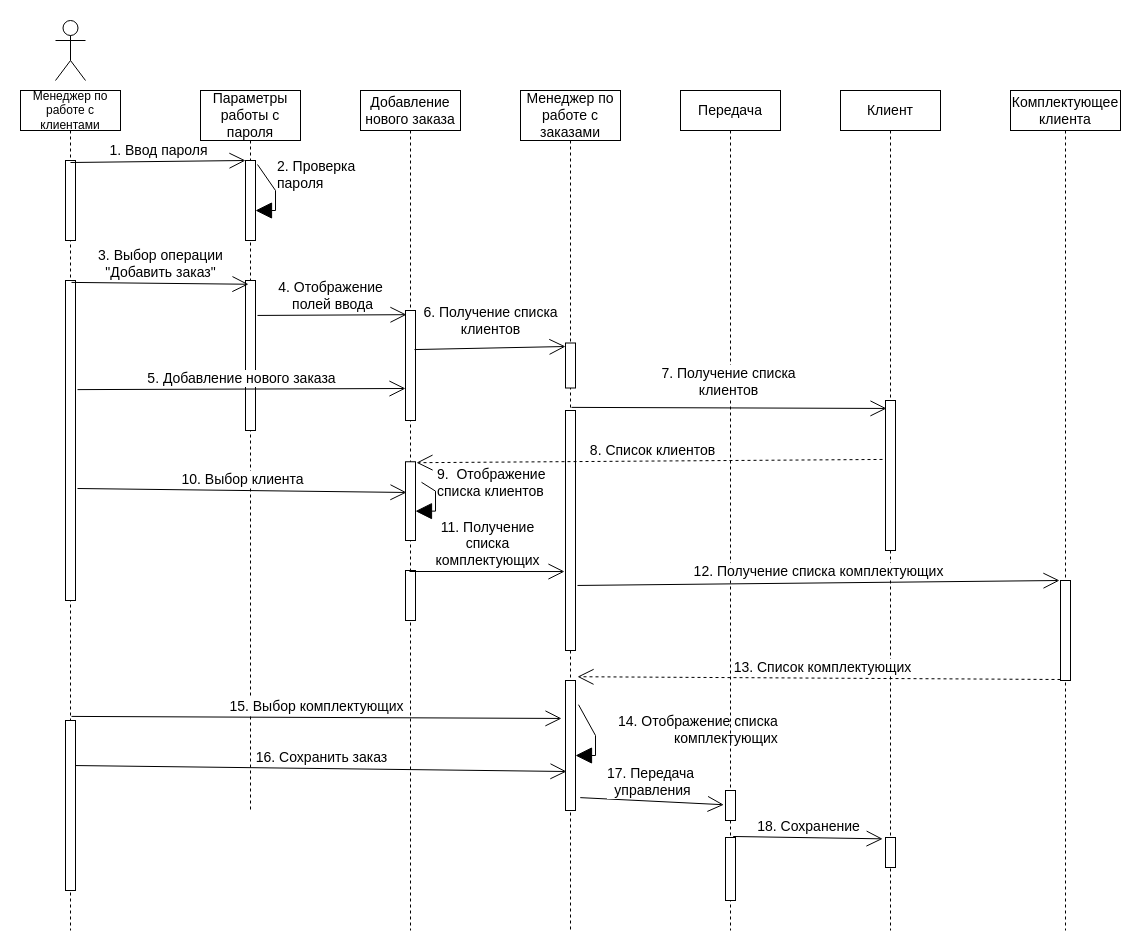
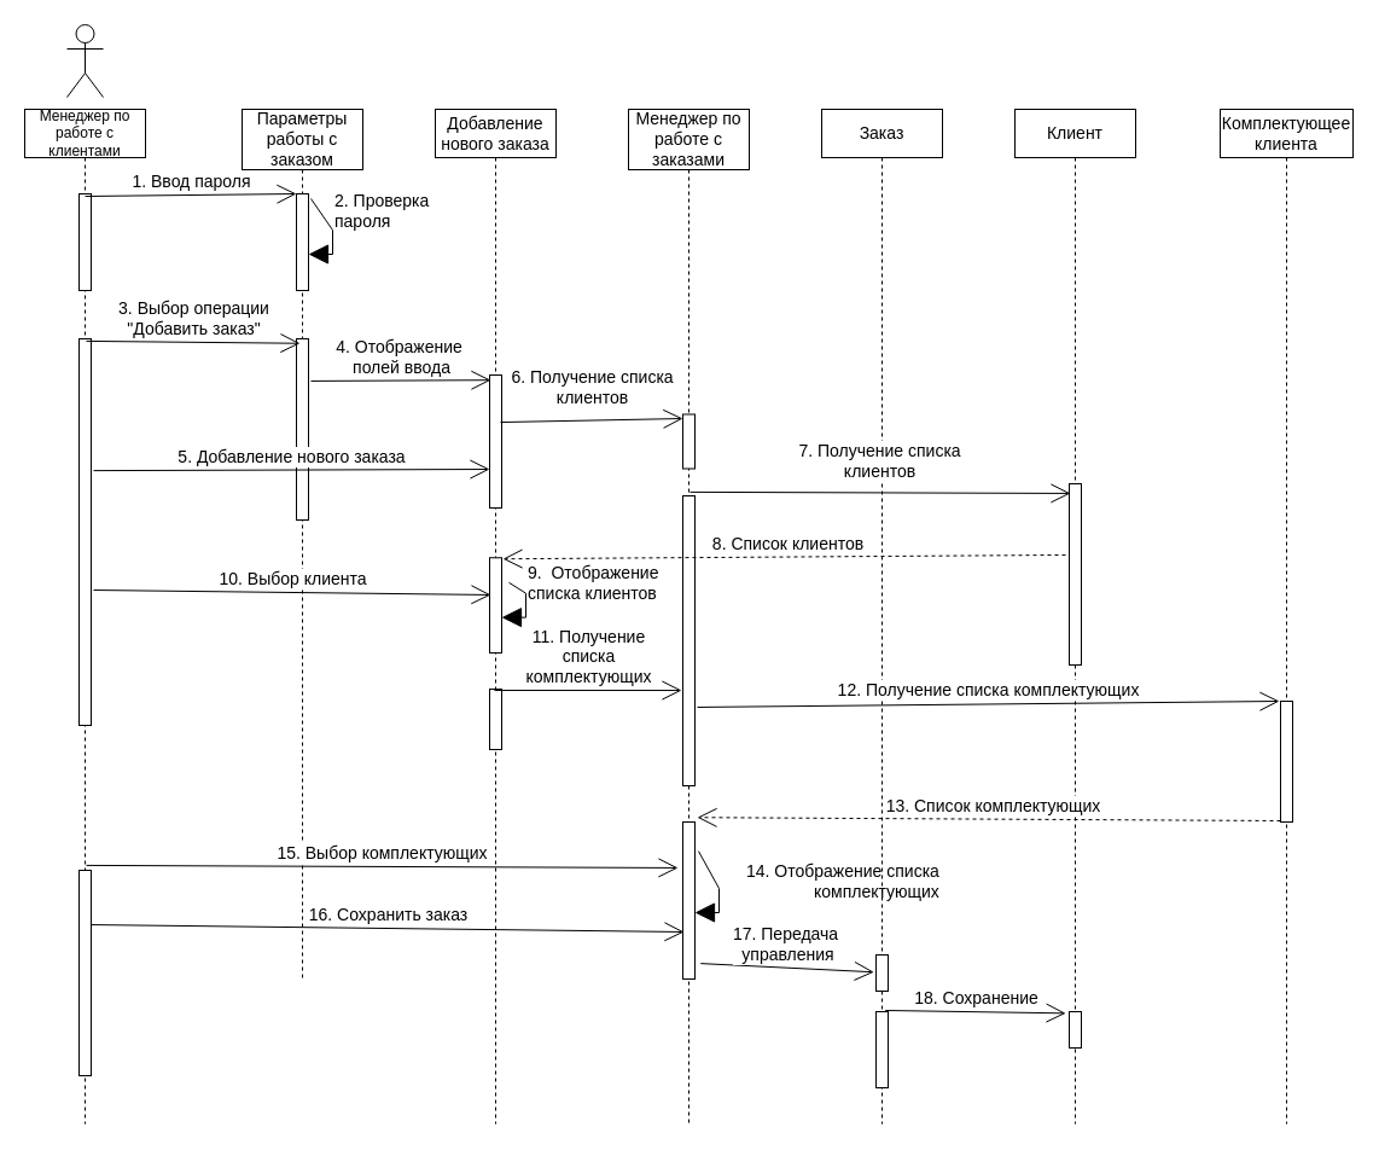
  <mxCell id="0" />
  <mxCell id="1" parent="0" />
  <mxCell id="2" value="" style="shape=umlActor;verticalLabelPosition=bottom;verticalAlign=top;html=1;" vertex="1" parent="1"><mxGeometry x="55" y="20" width="30" height="60" as="geometry" /></mxCell>
  <mxCell id="3" value="Менеджер по работе с клиентами" style="shape=umlLifeline;perimeter=lifelinePerimeter;whiteSpace=wrap;html=1;container=1;collapsible=0;recursiveResize=0;outlineConnect=0;" vertex="1" parent="1"><mxGeometry x="20" y="90" width="100" height="840" as="geometry" /></mxCell>
  <mxCell id="4" value="" style="html=1;points=[];perimeter=orthogonalPerimeter;fontSize=14;" vertex="1" parent="3"><mxGeometry x="45" y="70" width="10" height="80" as="geometry" /></mxCell>
  <mxCell id="5" value="" style="html=1;points=[];perimeter=orthogonalPerimeter;fontSize=14;" vertex="1" parent="3"><mxGeometry x="45" y="190" width="10" height="320" as="geometry" /></mxCell>
  <mxCell id="6" value="" style="html=1;points=[];perimeter=orthogonalPerimeter;fontSize=14;" vertex="1" parent="3"><mxGeometry x="45" y="630" width="10" height="170" as="geometry" /></mxCell>
- <mxCell id="7" value="Параметры работы с пароля" style="shape=umlLifeline;perimeter=lifelinePerimeter;whiteSpace=wrap;html=1;container=1;collapsible=0;recursiveResize=0;outlineConnect=0;fontSize=14;size=50;" vertex="1" parent="1"><mxGeometry x="200" y="90" width="100" height="720" as="geometry" /></mxCell>
+ <mxCell id="7" value="Параметры работы с заказом" style="shape=umlLifeline;perimeter=lifelinePerimeter;whiteSpace=wrap;html=1;container=1;collapsible=0;recursiveResize=0;outlineConnect=0;fontSize=14;size=50;" vertex="1" parent="1"><mxGeometry x="200" y="90" width="100" height="720" as="geometry" /></mxCell>
  <mxCell id="8" value="" style="html=1;points=[];perimeter=orthogonalPerimeter;fontSize=14;" vertex="1" parent="7"><mxGeometry x="45" y="70" width="10" height="80" as="geometry" /></mxCell>
  <mxCell id="9" value="2. Проверка &lt;br&gt;пароля" style="html=1;verticalAlign=bottom;endArrow=block;rounded=0;fontSize=14;endSize=14;exitX=1.2;exitY=0.05;exitDx=0;exitDy=0;exitPerimeter=0;align=left;" edge="1" parent="7" source="8" target="8"><mxGeometry width="80" relative="1" as="geometry"><mxPoint x="460" y="260" as="sourcePoint" /><mxPoint x="540" y="260" as="targetPoint" /></mxGeometry></mxCell>
  <mxCell id="10" value="" style="html=1;points=[];perimeter=orthogonalPerimeter;fontSize=14;" vertex="1" parent="7"><mxGeometry x="45" y="190" width="10" height="150" as="geometry" /></mxCell>
  <mxCell id="11" value="Добавление нового заказа" style="shape=umlLifeline;perimeter=lifelinePerimeter;whiteSpace=wrap;html=1;container=1;collapsible=0;recursiveResize=0;outlineConnect=0;fontSize=14;" vertex="1" parent="1"><mxGeometry x="360" y="90" width="100" height="840" as="geometry" /></mxCell>
  <mxCell id="12" value="" style="html=1;points=[];perimeter=orthogonalPerimeter;fontSize=14;" vertex="1" parent="11"><mxGeometry x="45" y="220" width="10" height="110" as="geometry" /></mxCell>
  <mxCell id="13" value="" style="html=1;points=[];perimeter=orthogonalPerimeter;fontSize=14;" vertex="1" parent="11"><mxGeometry x="45" y="371.25" width="10" height="78.75" as="geometry" /></mxCell>
  <mxCell id="14" value="9.&amp;nbsp; Отображение&amp;nbsp;&lt;br&gt;списка клиентов" style="html=1;verticalAlign=bottom;endArrow=block;rounded=0;fontSize=14;endSize=14;align=left;exitX=1.6;exitY=0.261;exitDx=0;exitDy=0;exitPerimeter=0;" edge="1" parent="11" source="13" target="13"><mxGeometry width="80" relative="1" as="geometry"><mxPoint x="120" y="310" as="sourcePoint" /><mxPoint x="-95" y="130" as="targetPoint" /></mxGeometry></mxCell>
  <mxCell id="15" value="" style="html=1;points=[];perimeter=orthogonalPerimeter;fontSize=14;" vertex="1" parent="11"><mxGeometry x="45" y="480" width="10" height="50" as="geometry" /></mxCell>
  <mxCell id="16" value="Менеджер по работе с заказами" style="shape=umlLifeline;perimeter=lifelinePerimeter;whiteSpace=wrap;html=1;container=1;collapsible=0;recursiveResize=0;outlineConnect=0;fontSize=14;size=50;" vertex="1" parent="1"><mxGeometry x="520" y="90" width="100" height="840" as="geometry" /></mxCell>
  <mxCell id="17" value="" style="html=1;points=[];perimeter=orthogonalPerimeter;fontSize=14;" vertex="1" parent="16"><mxGeometry x="45" y="252.5" width="10" height="45" as="geometry" /></mxCell>
  <mxCell id="18" value="" style="html=1;points=[];perimeter=orthogonalPerimeter;fontSize=14;" vertex="1" parent="16"><mxGeometry x="45" y="320" width="10" height="240" as="geometry" /></mxCell>
  <mxCell id="19" value="" style="html=1;points=[];perimeter=orthogonalPerimeter;fontSize=14;" vertex="1" parent="16"><mxGeometry x="45" y="590" width="10" height="130" as="geometry" /></mxCell>
  <mxCell id="20" value="14. Отображение списка&lt;br&gt;&lt;div style=&quot;text-align: right;&quot;&gt;комплектующих&lt;/div&gt;" style="html=1;verticalAlign=bottom;endArrow=block;rounded=0;fontSize=14;endSize=14;align=left;exitX=1.3;exitY=0.186;exitDx=0;exitDy=0;exitPerimeter=0;" edge="1" parent="16" source="19" target="19"><mxGeometry x="0.342" y="16" width="80" relative="1" as="geometry"><mxPoint x="-89" y="401.804" as="sourcePoint" /><mxPoint x="130" y="680" as="targetPoint" /><mxPoint x="5" y="-1" as="offset" /></mxGeometry></mxCell>
- <mxCell id="21" value="Передача" style="shape=umlLifeline;perimeter=lifelinePerimeter;whiteSpace=wrap;html=1;container=1;collapsible=0;recursiveResize=0;outlineConnect=0;fontSize=14;" vertex="1" parent="1"><mxGeometry x="680" y="90" width="100" height="840" as="geometry" /></mxCell>
+ <mxCell id="21" value="Заказ" style="shape=umlLifeline;perimeter=lifelinePerimeter;whiteSpace=wrap;html=1;container=1;collapsible=0;recursiveResize=0;outlineConnect=0;fontSize=14;" vertex="1" parent="1"><mxGeometry x="680" y="90" width="100" height="840" as="geometry" /></mxCell>
  <mxCell id="22" value="" style="html=1;points=[];perimeter=orthogonalPerimeter;fontSize=14;" vertex="1" parent="21"><mxGeometry x="45" y="700" width="10" height="30" as="geometry" /></mxCell>
  <mxCell id="23" value="" style="html=1;points=[];perimeter=orthogonalPerimeter;fontSize=14;" vertex="1" parent="21"><mxGeometry x="45" y="747" width="10" height="63" as="geometry" /></mxCell>
  <mxCell id="24" value="Клиент" style="shape=umlLifeline;perimeter=lifelinePerimeter;whiteSpace=wrap;html=1;container=1;collapsible=0;recursiveResize=0;outlineConnect=0;fontSize=14;" vertex="1" parent="1"><mxGeometry x="840" y="90" width="100" height="840" as="geometry" /></mxCell>
  <mxCell id="25" value="" style="html=1;points=[];perimeter=orthogonalPerimeter;fontSize=14;" vertex="1" parent="24"><mxGeometry x="45" y="310" width="10" height="150" as="geometry" /></mxCell>
  <mxCell id="26" value="" style="html=1;points=[];perimeter=orthogonalPerimeter;fontSize=14;" vertex="1" parent="24"><mxGeometry x="45" y="747" width="10" height="30" as="geometry" /></mxCell>
  <mxCell id="27" value="Комплектующее клиента" style="shape=umlLifeline;perimeter=lifelinePerimeter;whiteSpace=wrap;html=1;container=1;collapsible=0;recursiveResize=0;outlineConnect=0;fontSize=14;" vertex="1" parent="1"><mxGeometry x="1010" y="90" width="110" height="840" as="geometry" /></mxCell>
  <mxCell id="28" value="" style="html=1;points=[];perimeter=orthogonalPerimeter;fontSize=14;" vertex="1" parent="27"><mxGeometry x="50" y="490" width="10" height="100" as="geometry" /></mxCell>
  <mxCell id="29" value="1. Ввод пароля" style="html=1;verticalAlign=bottom;startArrow=none;startFill=0;endArrow=open;startSize=6;endSize=14;rounded=0;fontSize=14;exitX=0.5;exitY=0.025;exitDx=0;exitDy=0;exitPerimeter=0;entryX=0;entryY=0;entryDx=0;entryDy=0;entryPerimeter=0;" edge="1" parent="1" source="4" target="8"><mxGeometry width="80" relative="1" as="geometry"><mxPoint x="660" y="350" as="sourcePoint" /><mxPoint x="180" y="260" as="targetPoint" /></mxGeometry></mxCell>
  <mxCell id="30" value="3. Выбор операции&lt;br&gt;&quot;Добавить заказ&quot;" style="html=1;verticalAlign=bottom;startArrow=none;startFill=0;endArrow=open;startSize=6;endSize=14;rounded=0;fontSize=14;entryX=0.3;entryY=0.025;entryDx=0;entryDy=0;entryPerimeter=0;exitX=0.6;exitY=0.006;exitDx=0;exitDy=0;exitPerimeter=0;" edge="1" parent="1" source="5" target="10"><mxGeometry width="80" relative="1" as="geometry"><mxPoint x="130" y="330" as="sourcePoint" /><mxPoint x="255" y="170" as="targetPoint" /></mxGeometry></mxCell>
  <mxCell id="31" value="4. Отображение&amp;nbsp;&lt;br&gt;полей ввода" style="html=1;verticalAlign=bottom;startArrow=none;startFill=0;endArrow=open;startSize=6;endSize=14;rounded=0;fontSize=14;entryX=0.1;entryY=0.038;entryDx=0;entryDy=0;entryPerimeter=0;exitX=1.2;exitY=0.233;exitDx=0;exitDy=0;exitPerimeter=0;" edge="1" parent="1" source="10" target="12"><mxGeometry width="80" relative="1" as="geometry"><mxPoint x="340" y="360" as="sourcePoint" /><mxPoint x="258" y="292" as="targetPoint" /></mxGeometry></mxCell>
  <mxCell id="32" value="5. Добавление нового заказа" style="html=1;verticalAlign=bottom;startArrow=none;startFill=0;endArrow=open;startSize=6;endSize=14;rounded=0;fontSize=14;exitX=1.2;exitY=0.341;exitDx=0;exitDy=0;exitPerimeter=0;entryX=0;entryY=0.709;entryDx=0;entryDy=0;entryPerimeter=0;" edge="1" parent="1" source="5" target="12"><mxGeometry width="80" relative="1" as="geometry"><mxPoint x="267" y="324.95" as="sourcePoint" /><mxPoint x="350" y="360" as="targetPoint" /></mxGeometry></mxCell>
  <mxCell id="33" value="6. Получение списка&lt;br&gt;клиентов" style="html=1;verticalAlign=bottom;startArrow=none;startFill=0;endArrow=open;startSize=6;endSize=14;rounded=0;fontSize=14;exitX=0.9;exitY=0.355;exitDx=0;exitDy=0;exitPerimeter=0;entryX=0;entryY=0.078;entryDx=0;entryDy=0;entryPerimeter=0;" edge="1" parent="1" source="12" target="17"><mxGeometry x="0.009" y="8" width="80" relative="1" as="geometry"><mxPoint x="87" y="399.12" as="sourcePoint" /><mxPoint x="415" y="397.99" as="targetPoint" /><mxPoint as="offset" /></mxGeometry></mxCell>
  <mxCell id="34" value="7. Получение списка &lt;br&gt;клиентов" style="html=1;verticalAlign=bottom;startArrow=none;startFill=0;endArrow=open;startSize=6;endSize=14;rounded=0;fontSize=14;exitX=0.6;exitY=-0.013;exitDx=0;exitDy=0;exitPerimeter=0;entryX=0.1;entryY=0.053;entryDx=0;entryDy=0;entryPerimeter=0;" edge="1" parent="1" source="18" target="25"><mxGeometry x="-0.006" y="6" width="80" relative="1" as="geometry"><mxPoint x="87" y="399.12" as="sourcePoint" /><mxPoint x="415" y="397.99" as="targetPoint" /><mxPoint as="offset" /></mxGeometry></mxCell>
  <mxCell id="35" value="8. Список клиентов" style="html=1;verticalAlign=bottom;startArrow=none;startFill=0;endArrow=open;startSize=6;endSize=14;rounded=0;fontSize=14;exitX=-0.3;exitY=0.393;exitDx=0;exitDy=0;exitPerimeter=0;dashed=1;entryX=1.1;entryY=0.012;entryDx=0;entryDy=0;entryPerimeter=0;" edge="1" parent="1" source="25" target="13"><mxGeometry x="-0.013" width="80" relative="1" as="geometry"><mxPoint x="660" y="570" as="sourcePoint" /><mxPoint x="490" y="510" as="targetPoint" /><mxPoint as="offset" /></mxGeometry></mxCell>
  <mxCell id="36" value="10. Выбор клиента" style="html=1;verticalAlign=bottom;startArrow=none;startFill=0;endArrow=open;startSize=6;endSize=14;rounded=0;fontSize=14;exitX=1.2;exitY=0.65;exitDx=0;exitDy=0;exitPerimeter=0;entryX=0.1;entryY=0.39;entryDx=0;entryDy=0;entryPerimeter=0;" edge="1" parent="1" source="5" target="13"><mxGeometry width="80" relative="1" as="geometry"><mxPoint x="87" y="399.12" as="sourcePoint" /><mxPoint x="350" y="540" as="targetPoint" /></mxGeometry></mxCell>
  <mxCell id="37" value="11. Получение&lt;br&gt;списка&lt;br&gt;комплектующих" style="html=1;verticalAlign=bottom;startArrow=none;startFill=0;endArrow=open;startSize=6;endSize=14;rounded=0;fontSize=14;exitX=0.4;exitY=0.02;exitDx=0;exitDy=0;exitPerimeter=0;entryX=-0.1;entryY=0.671;entryDx=0;entryDy=0;entryPerimeter=0;" edge="1" parent="1" source="15" target="18"><mxGeometry width="80" relative="1" as="geometry"><mxPoint x="87" y="498" as="sourcePoint" /><mxPoint x="416" y="501.963" as="targetPoint" /></mxGeometry></mxCell>
  <mxCell id="38" value="12. Получение списка комплектующих" style="html=1;verticalAlign=bottom;startArrow=none;startFill=0;endArrow=open;startSize=6;endSize=14;rounded=0;fontSize=14;exitX=1.2;exitY=0.729;exitDx=0;exitDy=0;exitPerimeter=0;entryX=-0.1;entryY=0;entryDx=0;entryDy=0;entryPerimeter=0;" edge="1" parent="1" source="18" target="28"><mxGeometry width="80" relative="1" as="geometry"><mxPoint x="419" y="581" as="sourcePoint" /><mxPoint x="574" y="581.04" as="targetPoint" /></mxGeometry></mxCell>
  <mxCell id="39" value="13. Список комплектующих" style="html=1;verticalAlign=bottom;startArrow=none;startFill=0;endArrow=open;startSize=6;endSize=14;rounded=0;fontSize=14;exitX=0;exitY=0.99;exitDx=0;exitDy=0;exitPerimeter=0;dashed=1;entryX=1.2;entryY=-0.029;entryDx=0;entryDy=0;entryPerimeter=0;" edge="1" parent="1" source="28" target="19"><mxGeometry x="-0.013" width="80" relative="1" as="geometry"><mxPoint x="892" y="468.95" as="sourcePoint" /><mxPoint x="426" y="472.195" as="targetPoint" /><mxPoint as="offset" /></mxGeometry></mxCell>
  <mxCell id="40" value="15. Выбор комплектующих" style="html=1;verticalAlign=bottom;startArrow=none;startFill=0;endArrow=open;startSize=6;endSize=14;rounded=0;fontSize=14;exitX=0.6;exitY=-0.024;exitDx=0;exitDy=0;exitPerimeter=0;entryX=-0.4;entryY=0.292;entryDx=0;entryDy=0;entryPerimeter=0;" edge="1" parent="1" source="6" target="19"><mxGeometry width="80" relative="1" as="geometry"><mxPoint x="87" y="498" as="sourcePoint" /><mxPoint x="416" y="501.963" as="targetPoint" /></mxGeometry></mxCell>
  <mxCell id="41" value="16. Сохранить заказ" style="html=1;verticalAlign=bottom;startArrow=none;startFill=0;endArrow=open;startSize=6;endSize=14;rounded=0;fontSize=14;exitX=1;exitY=0.265;exitDx=0;exitDy=0;exitPerimeter=0;entryX=0.1;entryY=0.7;entryDx=0;entryDy=0;entryPerimeter=0;" edge="1" parent="1" source="6" target="19"><mxGeometry width="80" relative="1" as="geometry"><mxPoint x="81" y="725.92" as="sourcePoint" /><mxPoint x="571" y="725.04" as="targetPoint" /></mxGeometry></mxCell>
  <mxCell id="42" value="17. Передача&amp;nbsp;&lt;br&gt;управления" style="html=1;verticalAlign=bottom;startArrow=none;startFill=0;endArrow=open;startSize=6;endSize=14;rounded=0;fontSize=14;exitX=1.476;exitY=0.901;exitDx=0;exitDy=0;exitPerimeter=0;entryX=-0.171;entryY=0.475;entryDx=0;entryDy=0;entryPerimeter=0;" edge="1" parent="1" source="19" target="22"><mxGeometry width="80" relative="1" as="geometry"><mxPoint x="85" y="775.05" as="sourcePoint" /><mxPoint x="576" y="781" as="targetPoint" /></mxGeometry></mxCell>
  <mxCell id="43" value="18. Сохранение" style="html=1;verticalAlign=bottom;startArrow=none;startFill=0;endArrow=open;startSize=6;endSize=14;rounded=0;fontSize=14;exitX=0.771;exitY=-0.016;exitDx=0;exitDy=0;exitPerimeter=0;entryX=-0.288;entryY=0.045;entryDx=0;entryDy=0;entryPerimeter=0;" edge="1" parent="1" source="23" target="26"><mxGeometry width="80" relative="1" as="geometry"><mxPoint x="589.76" y="807.13" as="sourcePoint" /><mxPoint x="733.29" y="814.25" as="targetPoint" /></mxGeometry></mxCell>
